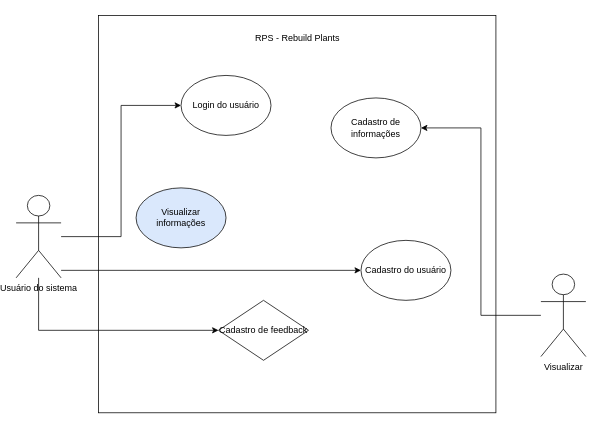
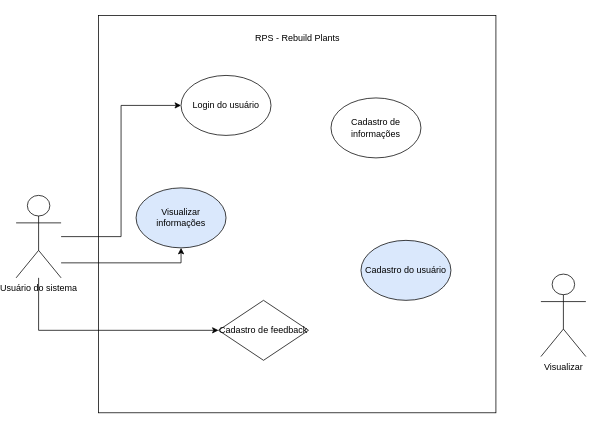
  <mxCell id="0" />
  <mxCell id="1" parent="0" />
  <mxCell id="2" value="" style="html=1;" parent="1" vertex="1"><mxGeometry x="130" y="20" width="530" height="530" as="geometry" /></mxCell>
  <mxCell id="3" value="RPS - Rebuild Plants" style="text;html=1;align=center;verticalAlign=middle;resizable=0;points=[];autosize=1;strokeColor=none;" parent="1" vertex="1"><mxGeometry x="330" y="40" width="130" height="20" as="geometry" /></mxCell>
  <mxCell id="4" style="edgeStyle=orthogonalEdgeStyle;rounded=0;orthogonalLoop=1;jettySize=auto;html=1;entryX=0;entryY=0.5;entryDx=0;entryDy=0;" edge="1" parent="1" source="8" target="9"><mxGeometry relative="1" as="geometry" /></mxCell>
- <mxCell id="5" style="edgeStyle=orthogonalEdgeStyle;rounded=0;orthogonalLoop=1;jettySize=auto;html=1;" edge="1" parent="1" source="8" target="10"><mxGeometry relative="1" as="geometry"><Array as="points"><mxPoint x="180" y="360" /><mxPoint x="180" y="360" /></Array></mxGeometry></mxCell>
+ <mxCell id="6" style="edgeStyle=orthogonalEdgeStyle;rounded=0;orthogonalLoop=1;jettySize=auto;html=1;entryX=0.5;entryY=1;entryDx=0;entryDy=0;" edge="1" parent="1" source="8" target="13"><mxGeometry relative="1" as="geometry"><Array as="points"><mxPoint x="240" y="350" /></Array></mxGeometry></mxCell>
  <mxCell id="7" style="edgeStyle=orthogonalEdgeStyle;rounded=0;orthogonalLoop=1;jettySize=auto;html=1;entryX=0;entryY=0.5;entryDx=0;entryDy=0;" edge="1" parent="1" source="8" target="12"><mxGeometry relative="1" as="geometry"><Array as="points"><mxPoint x="50" y="440" /></Array></mxGeometry></mxCell>
  <mxCell id="8" value="Usuário do sistema" style="shape=umlActor;verticalLabelPosition=bottom;verticalAlign=top;html=1;outlineConnect=0;" parent="1" vertex="1"><mxGeometry x="20" y="260" width="60" height="110" as="geometry" /></mxCell>
  <mxCell id="9" value="Login do usuário" style="ellipse;whiteSpace=wrap;html=1;" vertex="1" parent="1"><mxGeometry x="240" y="100" width="120" height="80" as="geometry" /></mxCell>
- <mxCell id="10" value="Cadastro do usuário" style="ellipse;whiteSpace=wrap;html=1;" vertex="1" parent="1"><mxGeometry x="480" y="320" width="120" height="80" as="geometry" /></mxCell>
+ <mxCell id="10" value="Cadastro do usuário" style="ellipse;whiteSpace=wrap;html=1;fillColor=#dae8fc;" vertex="1" parent="1"><mxGeometry x="480" y="320" width="120" height="80" as="geometry" /></mxCell>
  <mxCell id="11" value="Cadastro de informações" style="ellipse;whiteSpace=wrap;html=1;" vertex="1" parent="1"><mxGeometry x="440" y="130" width="120" height="80" as="geometry" /></mxCell>
  <mxCell id="12" value="Cadastro de feedback" style="rhombus;whiteSpace=wrap;html=1;" vertex="1" parent="1"><mxGeometry x="290" y="400" width="120" height="80" as="geometry" /></mxCell>
  <mxCell id="13" value="Visualizar informações" style="ellipse;whiteSpace=wrap;html=1;fillColor=#dae8fc;" vertex="1" parent="1"><mxGeometry x="180" y="250" width="120" height="80" as="geometry" /></mxCell>
- <mxCell id="14" style="edgeStyle=orthogonalEdgeStyle;rounded=0;orthogonalLoop=1;jettySize=auto;html=1;entryX=1;entryY=0.5;entryDx=0;entryDy=0;" edge="1" parent="1" source="15" target="11"><mxGeometry relative="1" as="geometry" /></mxCell>
  <mxCell id="15" value="Visualizar" style="shape=umlActor;verticalLabelPosition=bottom;verticalAlign=top;html=1;outlineConnect=0;" vertex="1" parent="1"><mxGeometry x="720" y="365" width="60" height="110" as="geometry" /></mxCell>
